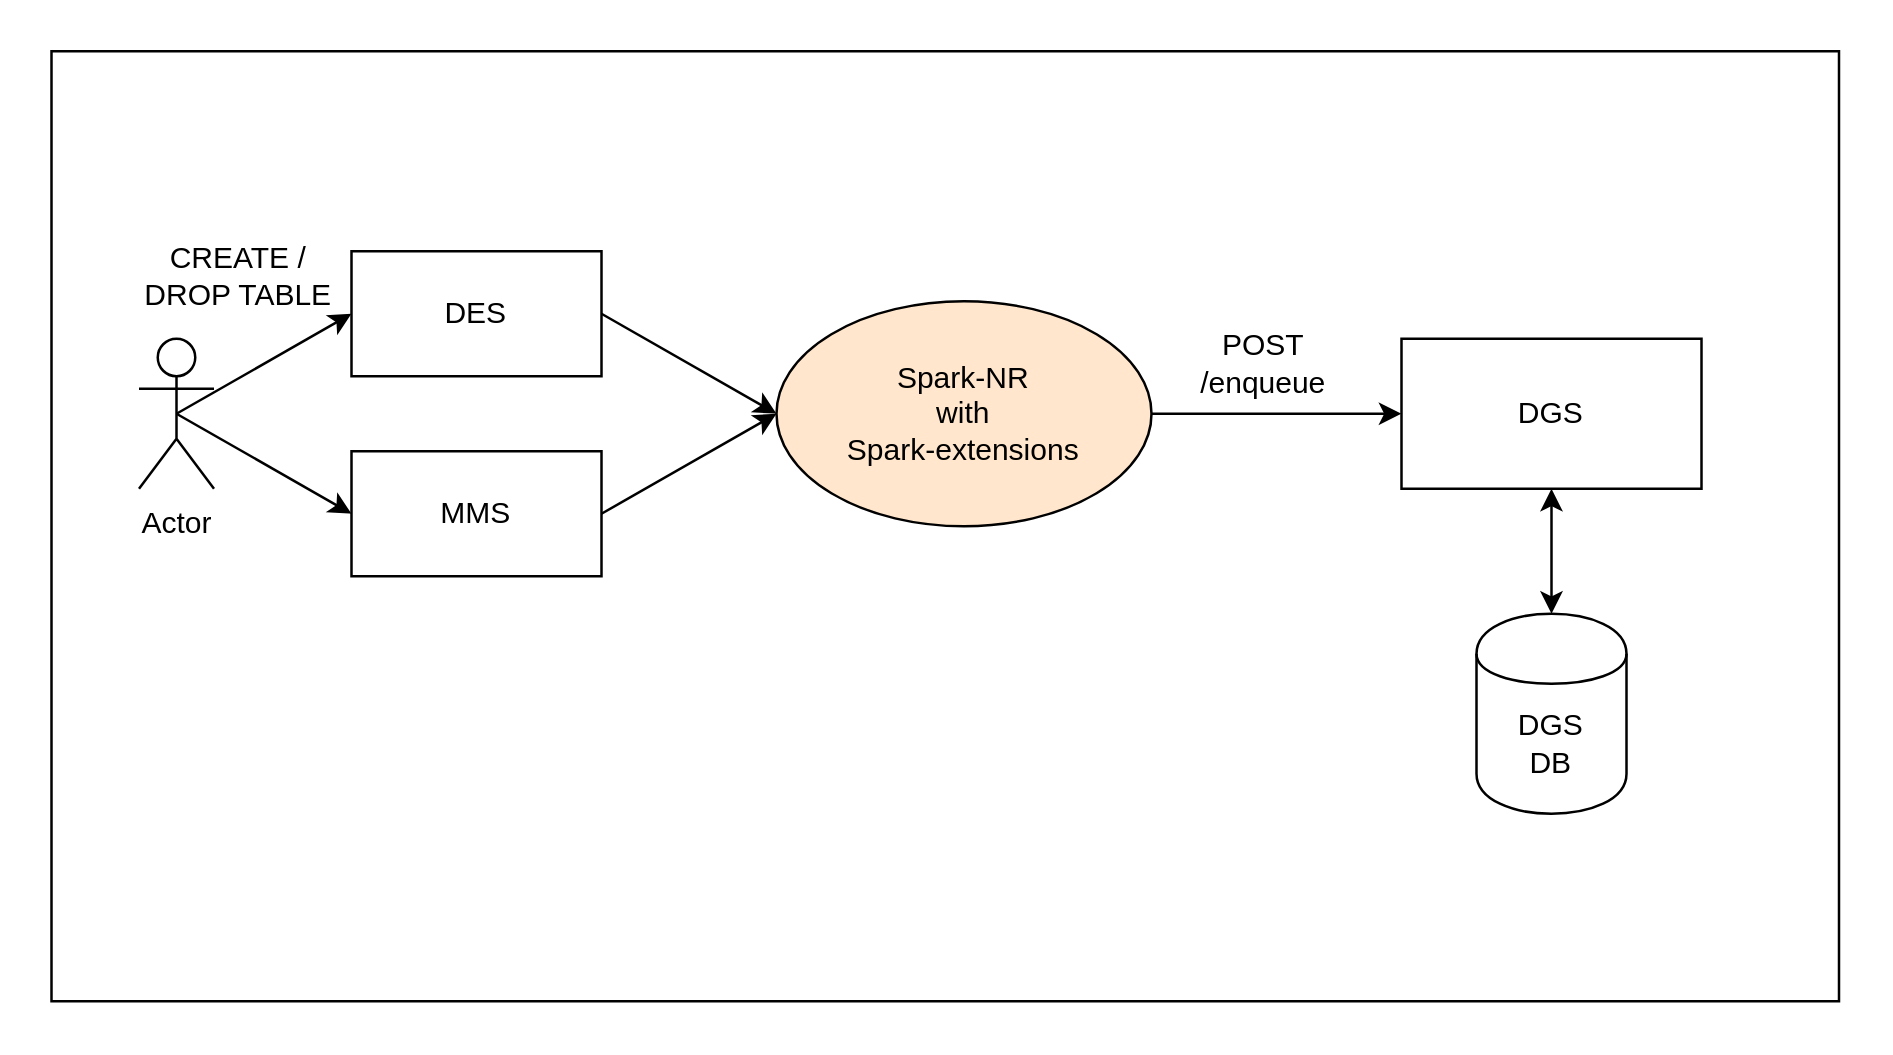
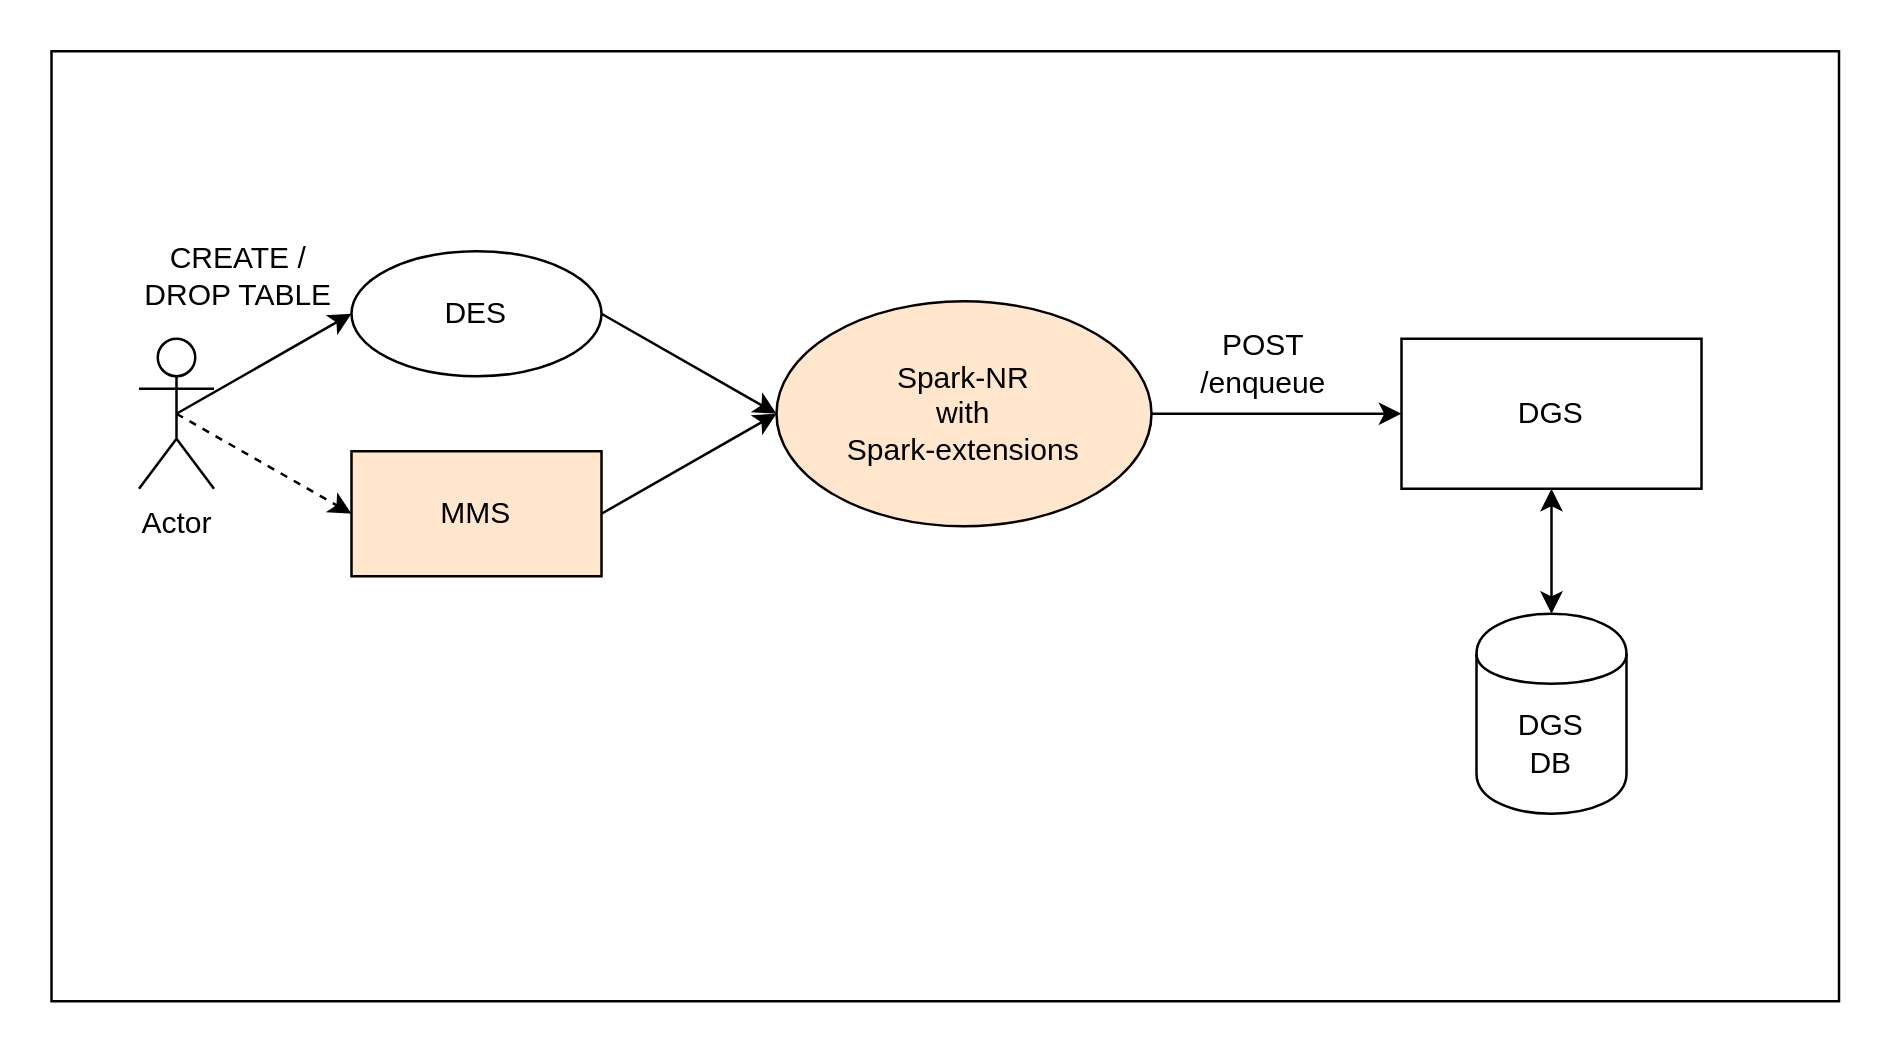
  <mxCell id="0" />
  <mxCell id="1" parent="0" />
  <mxCell id="2" value="" style="rounded=0;whiteSpace=wrap;html=1;" vertex="1" parent="1"><mxGeometry width="715" height="380" as="geometry" x="20" y="20" /></mxCell>
  <mxCell id="3" value="Spark-NR&lt;br&gt;with&lt;br&gt;Spark-extensions" style="ellipse;whiteSpace=wrap;html=1;fillColor=#ffe6cc;" vertex="1" parent="1"><mxGeometry x="310" y="120" width="150" height="90" as="geometry" /></mxCell>
  <mxCell id="4" value="CREATE / DROP TABLE" style="text;html=1;strokeColor=none;fillColor=none;align=center;verticalAlign=middle;whiteSpace=wrap;rounded=0;" vertex="1" parent="1"><mxGeometry x="55" y="100" width="80" height="20" as="geometry" /></mxCell>
  <mxCell id="5" value="Actor" style="shape=umlActor;verticalLabelPosition=bottom;labelBackgroundColor=#ffffff;verticalAlign=top;html=1;outlineConnect=0;" vertex="1" parent="1"><mxGeometry x="55" y="135" width="30" height="60" as="geometry" /></mxCell>
- <mxCell id="6" value="" style="endArrow=classic;html=1;exitX=0.5;exitY=0.5;exitDx=0;exitDy=0;exitPerimeter=0;entryX=0;entryY=0.5;entryDx=0;entryDy=0;" edge="1" parent="1" source="5" target="7"><mxGeometry width="50" height="50" relative="1" as="geometry"><mxPoint x="100" y="280" as="sourcePoint" /><mxPoint x="110" y="160" as="targetPoint" /></mxGeometry></mxCell>
- <mxCell id="7" value="MMS" style="rounded=0;whiteSpace=wrap;html=1;" vertex="1" parent="1"><mxGeometry x="140" y="180" width="100" height="50" as="geometry" /></mxCell>
- <mxCell id="8" value="DES" style="rounded=0;whiteSpace=wrap;html=1;" vertex="1" parent="1"><mxGeometry x="140" y="100" width="100" height="50" as="geometry" /></mxCell>
+ <mxCell id="6" value="" style="endArrow=classic;html=1;exitX=0.5;exitY=0.5;exitDx=0;exitDy=0;exitPerimeter=0;entryX=0;entryY=0.5;entryDx=0;entryDy=0;dashed=1;" edge="1" parent="1" source="5" target="7"><mxGeometry width="50" height="50" relative="1" as="geometry"><mxPoint x="100" y="280" as="sourcePoint" /><mxPoint x="110" y="160" as="targetPoint" /></mxGeometry></mxCell>
+ <mxCell id="7" value="MMS" style="rounded=0;whiteSpace=wrap;html=1;fillColor=#ffe6cc;" vertex="1" parent="1"><mxGeometry x="140" y="180" width="100" height="50" as="geometry" /></mxCell>
+ <mxCell id="8" value="DES" style="ellipse;whiteSpace=wrap;html=1;" vertex="1" parent="1"><mxGeometry x="140" y="100" width="100" height="50" as="geometry" /></mxCell>
  <mxCell id="9" value="" style="endArrow=classic;html=1;exitX=0.5;exitY=0.5;exitDx=0;exitDy=0;exitPerimeter=0;entryX=0;entryY=0.5;entryDx=0;entryDy=0;" edge="1" parent="1" source="5" target="8"><mxGeometry width="50" height="50" relative="1" as="geometry"><mxPoint x="-40" y="330" as="sourcePoint" /><mxPoint x="10" y="280" as="targetPoint" /></mxGeometry></mxCell>
  <mxCell id="10" value="" style="endArrow=classic;html=1;exitX=1;exitY=0.5;exitDx=0;exitDy=0;entryX=0;entryY=0.5;entryDx=0;entryDy=0;" edge="1" parent="1" source="8" target="3"><mxGeometry width="50" height="50" relative="1" as="geometry"><mxPoint x="360" y="40" as="sourcePoint" /><mxPoint x="410" y="-10" as="targetPoint" /></mxGeometry></mxCell>
  <mxCell id="11" value="" style="endArrow=classic;html=1;exitX=1;exitY=0.5;exitDx=0;exitDy=0;entryX=0;entryY=0.5;entryDx=0;entryDy=0;" edge="1" parent="1" source="7" target="3"><mxGeometry width="50" height="50" relative="1" as="geometry"><mxPoint x="350" y="360" as="sourcePoint" /><mxPoint x="400" y="310" as="targetPoint" /></mxGeometry></mxCell>
  <mxCell id="12" value="DGS" style="rounded=0;whiteSpace=wrap;html=1;" vertex="1" parent="1"><mxGeometry x="560" y="135" width="120" height="60" as="geometry" /></mxCell>
  <mxCell id="13" value="DGS&lt;br&gt;DB" style="shape=cylinder;whiteSpace=wrap;html=1;boundedLbl=1;backgroundOutline=1;" vertex="1" parent="1"><mxGeometry x="590" y="245" width="60" height="80" as="geometry" /></mxCell>
  <mxCell id="14" value="" style="endArrow=classic;html=1;exitX=1;exitY=0.5;exitDx=0;exitDy=0;entryX=0;entryY=0.5;entryDx=0;entryDy=0;" edge="1" parent="1" source="3" target="12"><mxGeometry width="50" height="50" relative="1" as="geometry"><mxPoint x="300" y="360" as="sourcePoint" /><mxPoint x="350" y="310" as="targetPoint" /></mxGeometry></mxCell>
  <mxCell id="15" value="" style="endArrow=classic;startArrow=classic;html=1;entryX=0.5;entryY=1;entryDx=0;entryDy=0;" edge="1" parent="1" source="13" target="12"><mxGeometry width="50" height="50" relative="1" as="geometry"><mxPoint x="450" y="345" as="sourcePoint" /><mxPoint x="500" y="295" as="targetPoint" /></mxGeometry></mxCell>
  <mxCell id="16" value="POST /enqueue" style="text;html=1;strokeColor=none;fillColor=none;align=center;verticalAlign=middle;whiteSpace=wrap;rounded=0;" vertex="1" parent="1"><mxGeometry x="470" y="135" width="70" height="20" as="geometry" /></mxCell>
